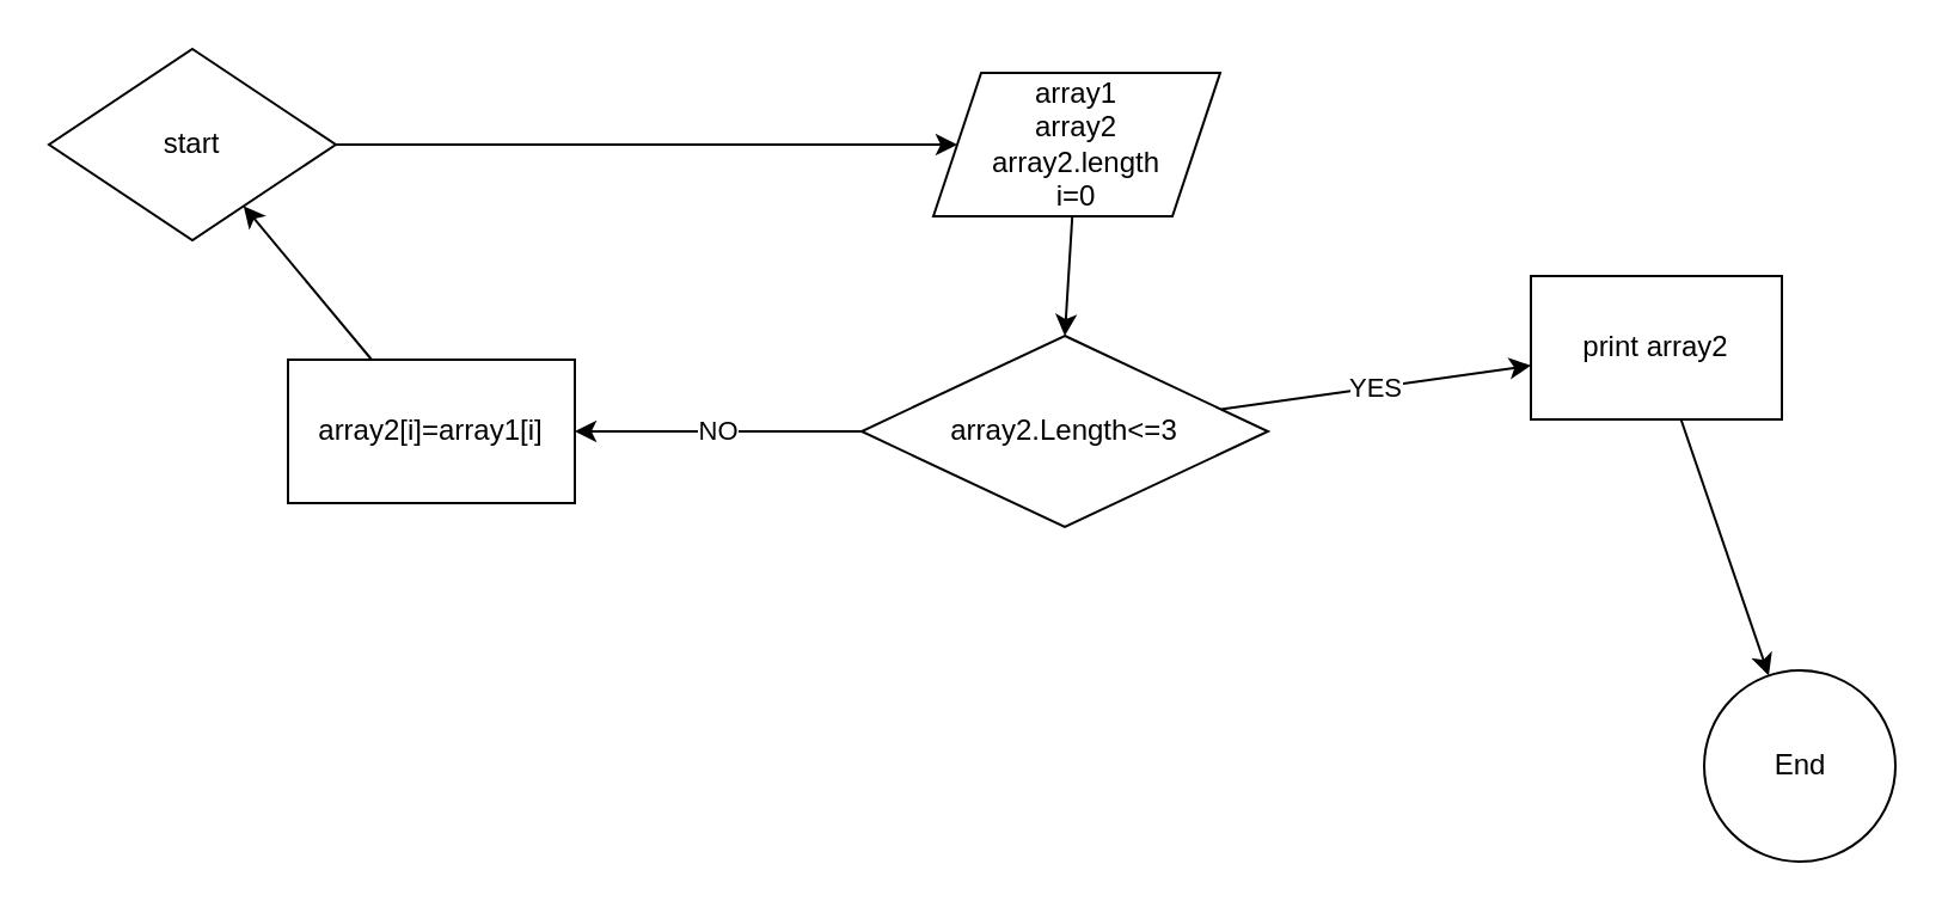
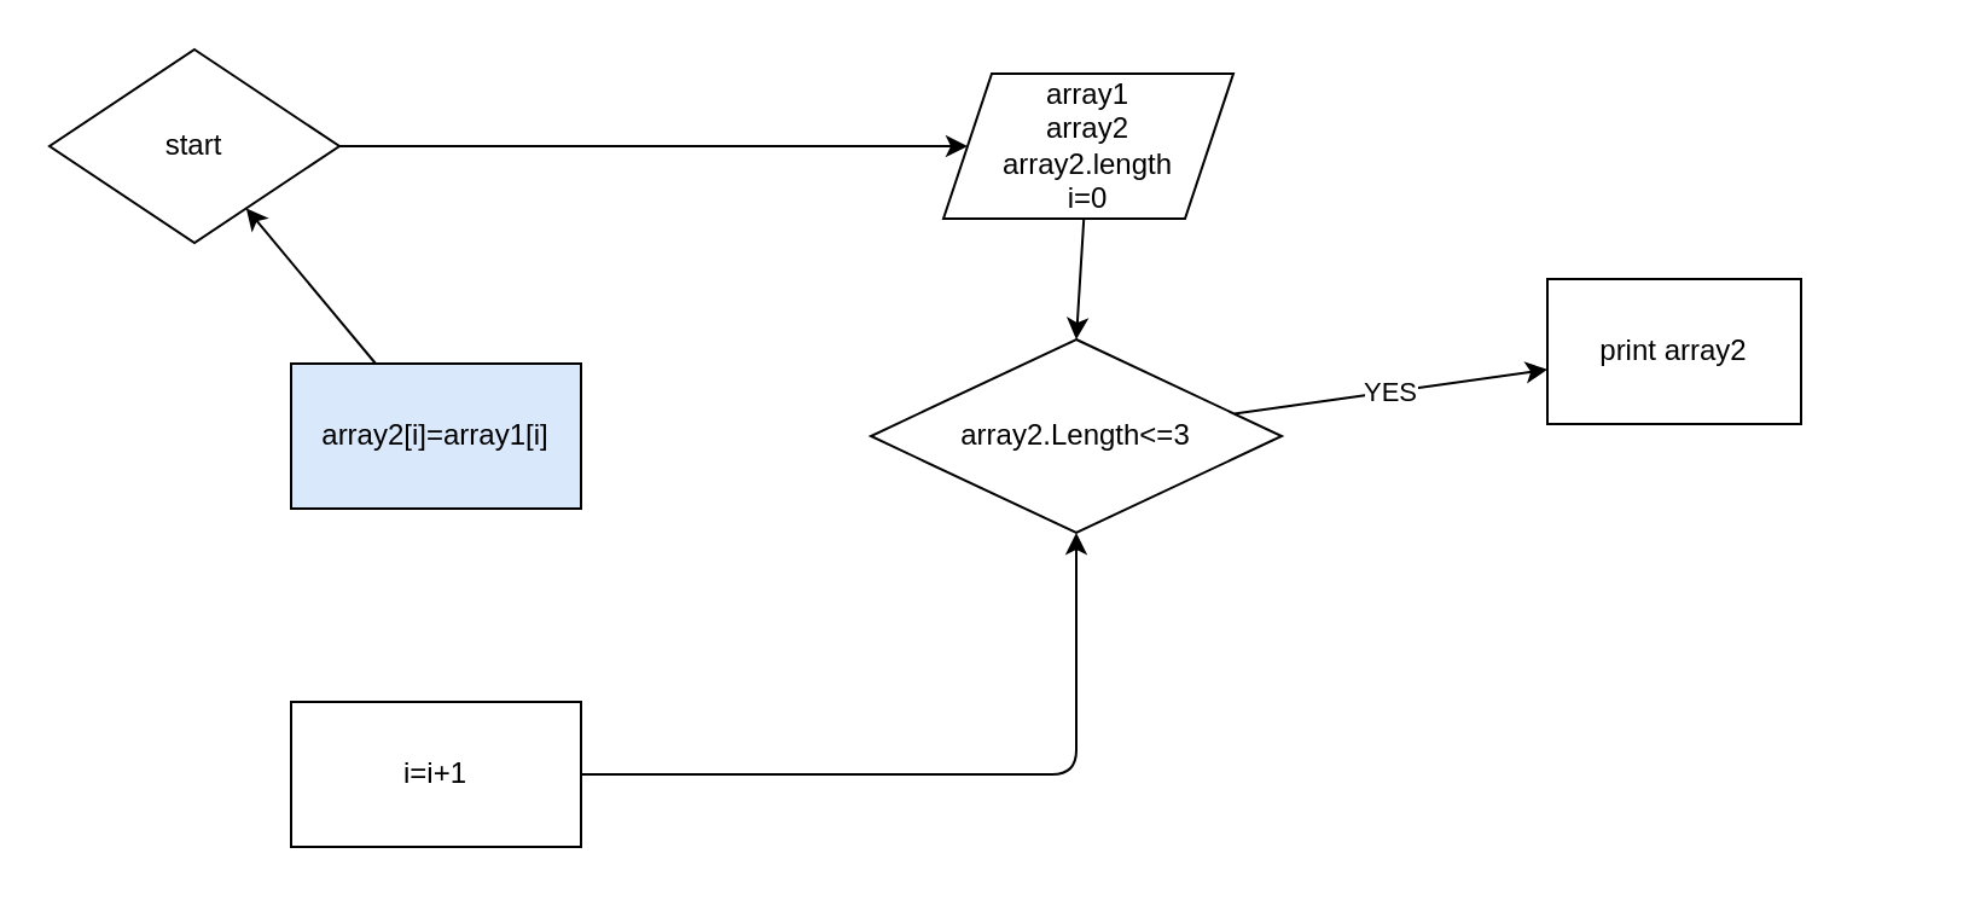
  <mxCell id="0" />
  <mxCell id="1" parent="0" />
  <mxCell id="2" value="" style="edgeStyle=none;html=1;entryX=0;entryY=0.5;entryDx=0;entryDy=0;" edge="1" parent="1" source="3" target="5"><mxGeometry relative="1" as="geometry"><mxPoint x="220" y="60" as="targetPoint" /></mxGeometry></mxCell>
  <mxCell id="3" value="start" style="rhombus;whiteSpace=wrap;html=1;" vertex="1" parent="1"><mxGeometry width="120" height="80" as="geometry" x="20" y="20" /></mxCell>
  <mxCell id="4" value="" style="edgeStyle=none;html=1;entryX=0.5;entryY=0;entryDx=0;entryDy=0;" edge="1" parent="1" source="5" target="8"><mxGeometry relative="1" as="geometry"><mxPoint x="410" y="60" as="targetPoint" /></mxGeometry></mxCell>
  <mxCell id="5" value="array1&lt;br&gt;array2&lt;br&gt;array2.length&lt;br&gt;i=0" style="shape=parallelogram;perimeter=parallelogramPerimeter;whiteSpace=wrap;html=1;fixedSize=1;" vertex="1" parent="1"><mxGeometry x="390" y="30" width="120" height="60" as="geometry" /></mxCell>
- <mxCell id="6" value="NO" style="edgeStyle=none;html=1;" edge="1" parent="1" source="8" target="10"><mxGeometry relative="1" as="geometry" /></mxCell>
  <mxCell id="7" value="YES" style="edgeStyle=none;html=1;" edge="1" parent="1" source="8" target="12"><mxGeometry relative="1" as="geometry" /></mxCell>
  <mxCell id="8" value="array2.Length&amp;lt;=3" style="rhombus;whiteSpace=wrap;html=1;" vertex="1" parent="1"><mxGeometry x="360" y="140" width="170" height="80" as="geometry" /></mxCell>
  <mxCell id="9" value="" style="edgeStyle=none;html=1;" edge="1" parent="1" source="10" target="3"><mxGeometry relative="1" as="geometry" /></mxCell>
- <mxCell id="10" value="array2[i]=array1[i]" style="whiteSpace=wrap;html=1;" vertex="1" parent="1"><mxGeometry x="120" y="150" width="120" height="60" as="geometry" /></mxCell>
- <mxCell id="11" value="" style="edgeStyle=none;html=1;" edge="1" parent="1" source="12" target="13"><mxGeometry relative="1" as="geometry" /></mxCell>
+ <mxCell id="10" value="array2[i]=array1[i]" style="whiteSpace=wrap;html=1;fillColor=#dae8fc;" vertex="1" parent="1"><mxGeometry x="120" y="150" width="120" height="60" as="geometry" /></mxCell>
  <mxCell id="12" value="print array2" style="whiteSpace=wrap;html=1;" vertex="1" parent="1"><mxGeometry x="640" y="115" width="105" height="60" as="geometry" /></mxCell>
- <mxCell id="13" value="End" style="ellipse;whiteSpace=wrap;html=1;" vertex="1" parent="1"><mxGeometry x="712.5" y="280" width="80" height="80" as="geometry" /></mxCell>
+ <mxCell id="14" style="edgeStyle=none;html=1;entryX=0.5;entryY=1;entryDx=0;entryDy=0;" edge="1" parent="1" source="15" target="8"><mxGeometry relative="1" as="geometry"><Array as="points"><mxPoint x="445" y="320" /></Array></mxGeometry></mxCell>
+ <mxCell id="15" value="i=i+1" style="whiteSpace=wrap;html=1;" vertex="1" parent="1"><mxGeometry x="120" y="290" width="120" height="60" as="geometry" /></mxCell>
